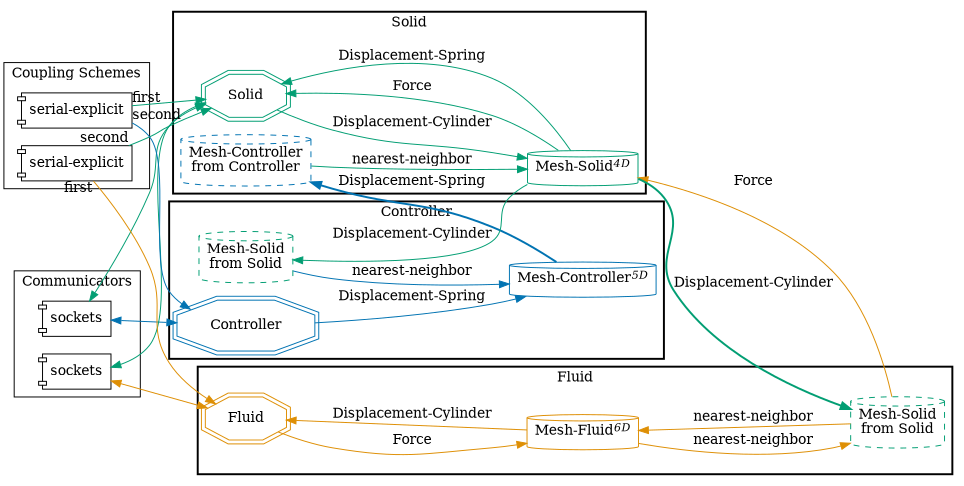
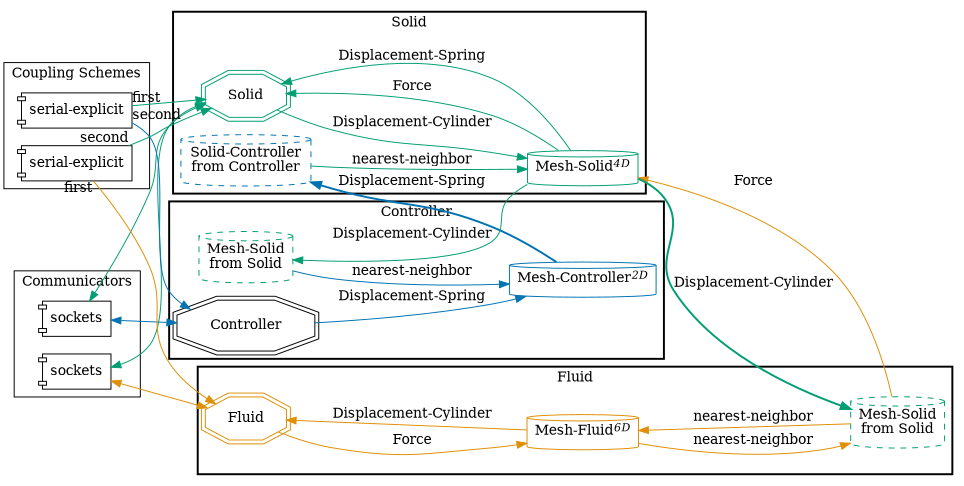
  digraph {
    compound=True
    fontname="DejaVu Serif"
    rankdir=LR
    splines=true
    node [fontname="DejaVu Serif" shape=cylinder]
    edge [color="#029E73" fontname="DejaVu Serif"]
    n1 [label=sockets shape=component]
    n2 [label=sockets shape=component]
    n3 [label="serial-explicit" shape=component]
    n4 [label="serial-explicit" shape=component]
-   Controller [color="#0173B2" shape=doubleoctagon]
-   n6 [color="#0173B2" label=<Mesh-Controller<SUP><I>5D</I></SUP>>]
+   Controller [color=black shape=doubleoctagon]
+   n6 [color="#0173B2" label=<Mesh-Controller<SUP><I>2D</I></SUP>>]
    n7 [color="#029E73" label="Mesh-Solid\nfrom Solid" style=dashed]
    Fluid [color="#DE8F05" shape=doubleoctagon]
    n9 [color="#DE8F05" label=<Mesh-Fluid<SUP><I>6D</I></SUP>>]
    n10 [color="#029E73" label="Mesh-Solid\nfrom Solid" style=dashed]
    Solid [color="#029E73" shape=doubleoctagon]
    n12 [color="#029E73" label=<Mesh-Solid<SUP><I>4D</I></SUP>>]
-   n13 [color="#0173B2" label="Mesh-Controller\nfrom Controller" style=dashed]
+   n13 [color="#0173B2" label="Solid-Controller\nfrom Controller" style=dashed]
    subgraph cluster_1 {
      label=Communicators
      n1
      n2
    }
    subgraph cluster_2 {
      label="Coupling Schemes"
      n3
      n4
    }
    subgraph cluster_3 {
      label=Controller
      style=bold
      Controller
      n6
      n7
    }
    subgraph cluster_4 {
      label=Fluid
      style=bold
      Fluid
      n9
      n10
    }
    subgraph cluster_5 {
      label=Solid
      style=bold
      Solid
      n12
      n13
    }
    n1 -> Controller [color="#0173B2" dir=both]
    n1 -> Solid [dir=both]
    n2 -> Fluid [color="#DE8F05" dir=both]
    n2 -> Solid [dir=both]
    n3 -> Fluid [color="#DE8F05" taillabel=first]
    n3 -> Solid [taillabel=second]
    n4 -> Controller [color="#0173B2" taillabel=second]
    n4 -> Solid [taillabel=first]
    Controller -> n6 [color="#0173B2" label="Displacement-Spring"]
    n6 -> n13 [color="#0173B2" label="Displacement-Spring" style=bold]
    n7 -> n6 [color="#0173B2" label="nearest-neighbor"]
    Fluid -> n9 [color="#DE8F05" label=Force]
    n9 -> Fluid [color="#DE8F05" label="Displacement-Cylinder"]
    n9 -> n10 [color="#DE8F05" label="nearest-neighbor"]
    n10 -> n9 [color="#DE8F05" label="nearest-neighbor"]
    n10 -> n12 [color="#DE8F05" label=Force]
    Solid -> n12 [label="Displacement-Cylinder"]
    n12 -> n7 [label="Displacement-Cylinder"]
    n12 -> n10 [label="Displacement-Cylinder" style=bold]
    n12 -> Solid [label=Force]
    n12 -> Solid [label="Displacement-Spring"]
    n13 -> n12 [label="nearest-neighbor"]
  }
